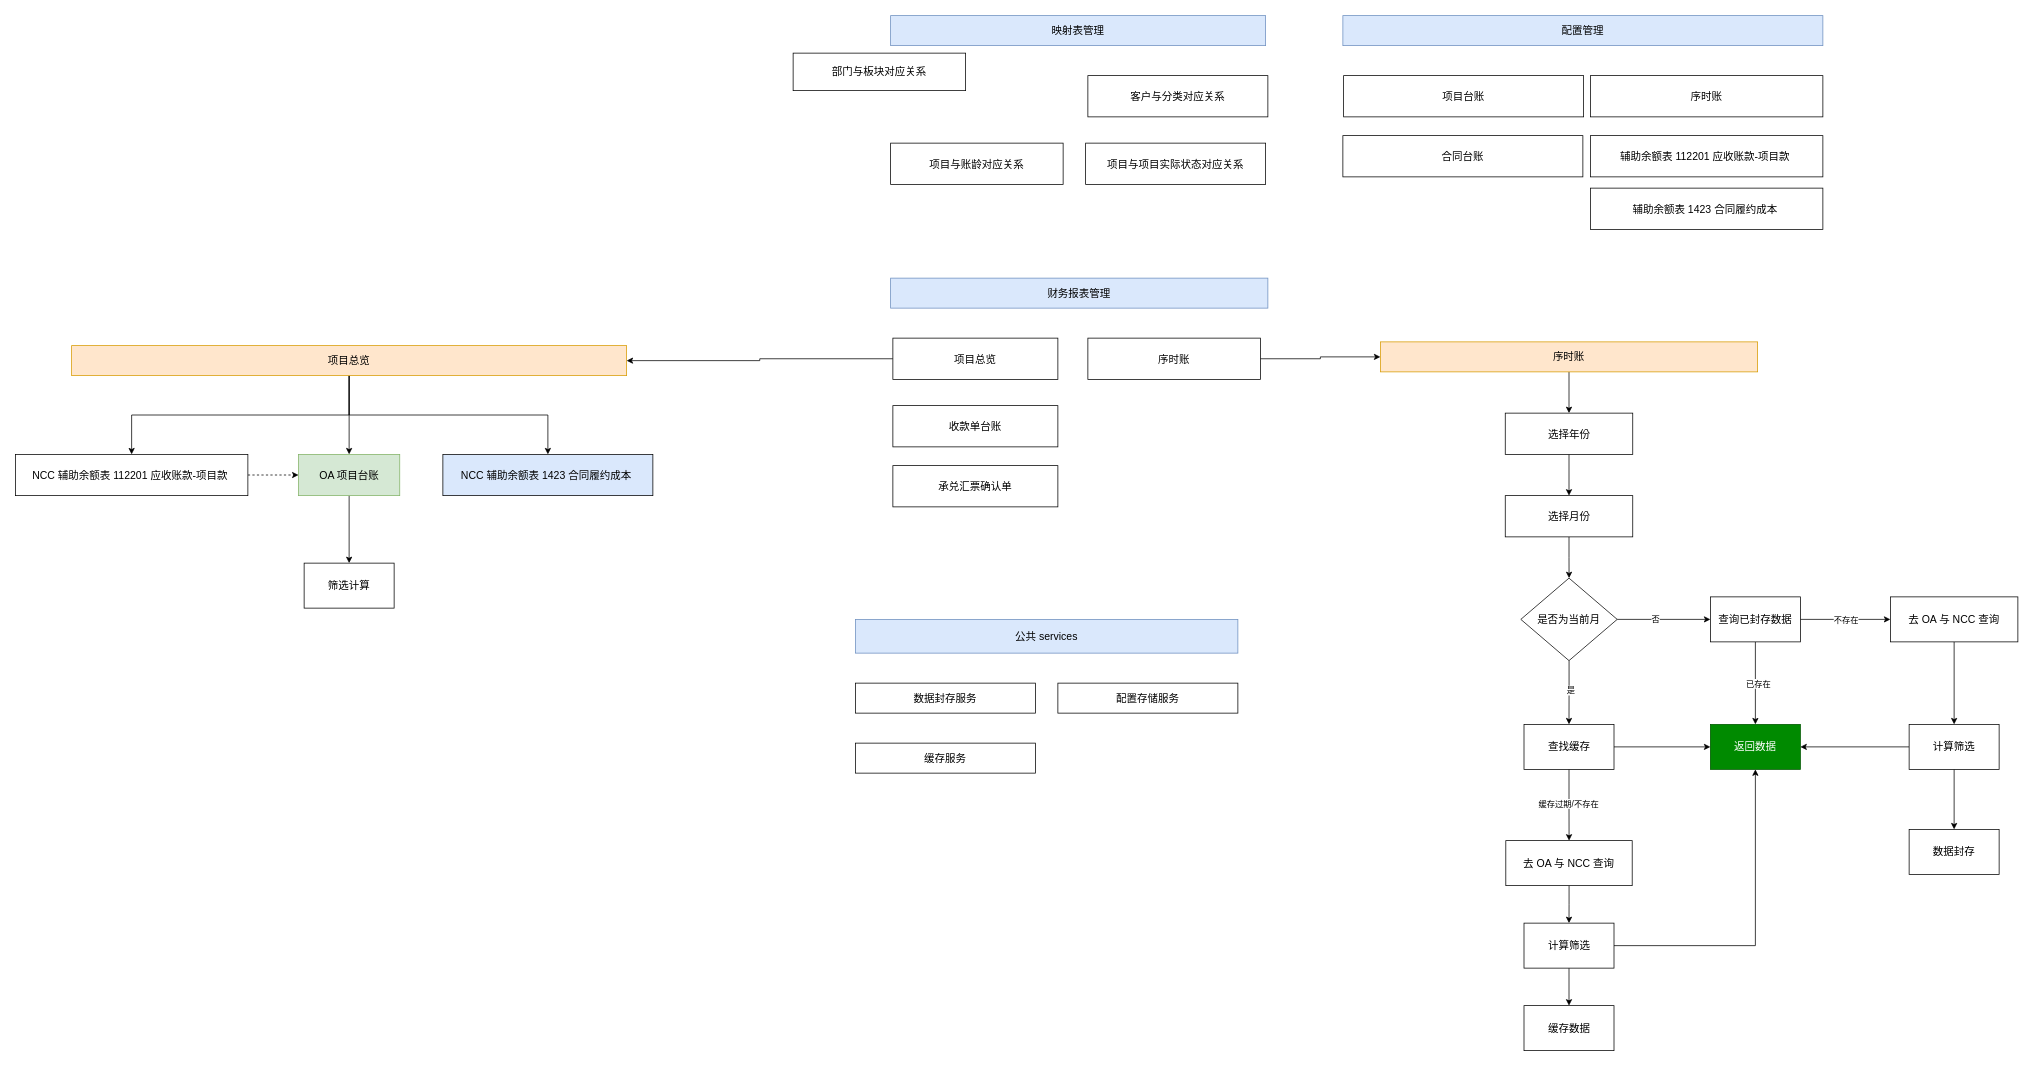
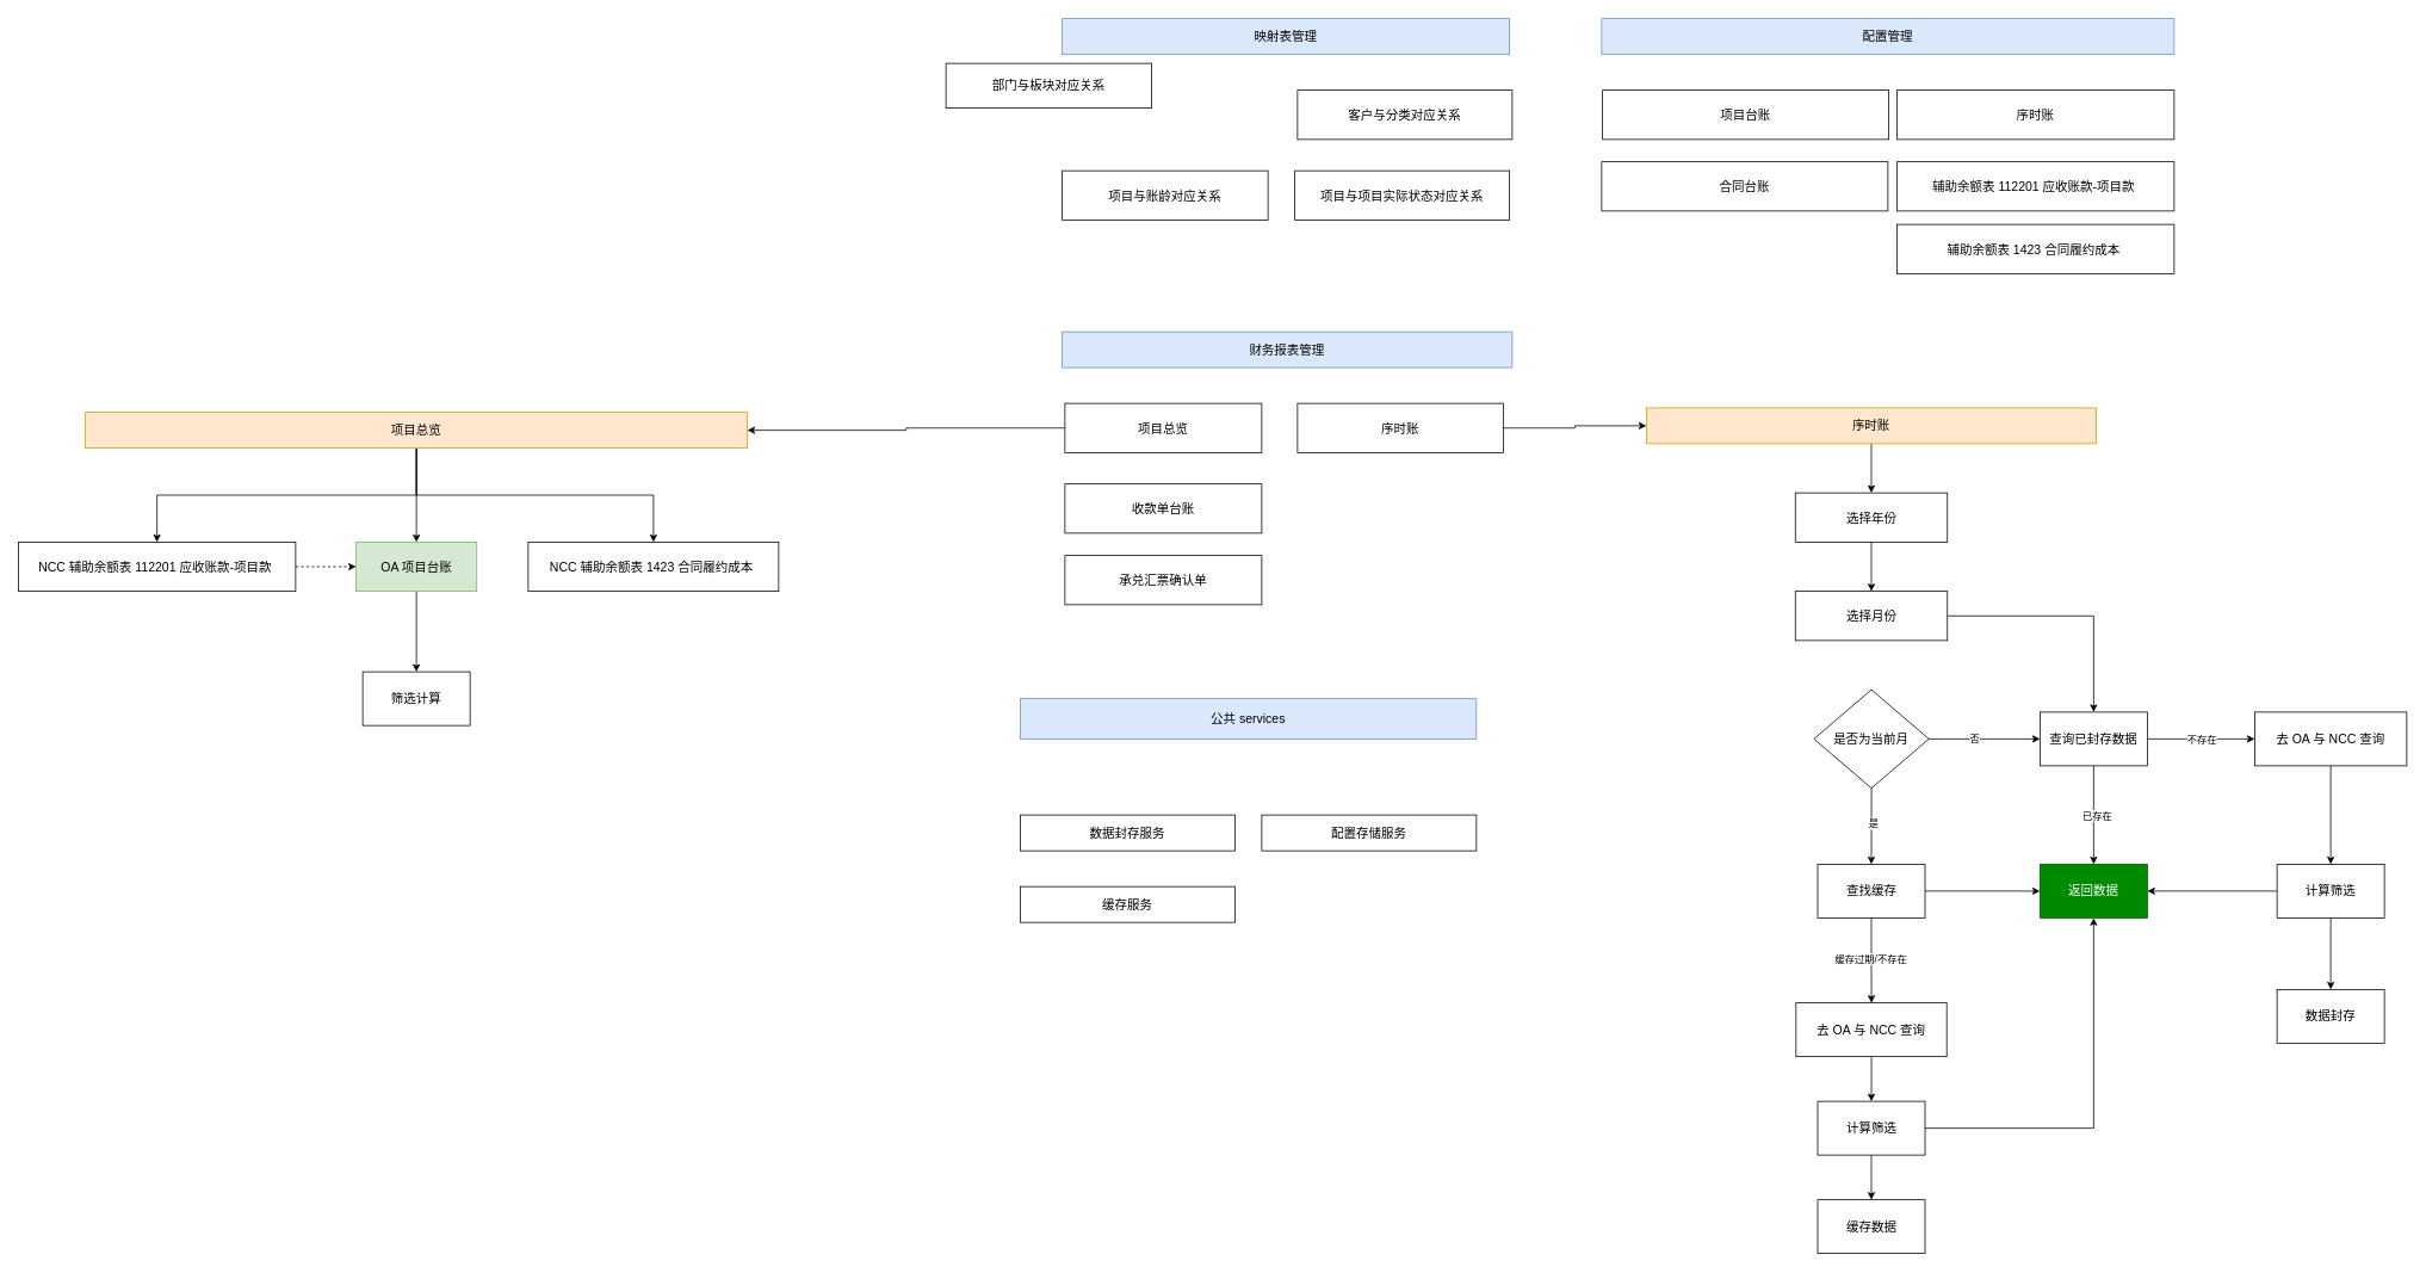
  <mxCell id="0" />
  <mxCell id="1" parent="0" />
  <mxCell id="2" value="映射表管理" style="rounded=0;whiteSpace=wrap;html=1;fillColor=#dae8fc;strokeColor=#6c8ebf;fontSize=14;" vertex="1" parent="1"><mxGeometry x="1187" y="20" width="500" height="40" as="geometry" /></mxCell>
  <mxCell id="3" value="财务报表管理" style="rounded=0;whiteSpace=wrap;html=1;fillColor=#dae8fc;strokeColor=#6c8ebf;fontSize=14;" vertex="1" parent="1"><mxGeometry x="1187" y="370" width="503" height="40" as="geometry" /></mxCell>
  <mxCell id="4" value="部门与板块对应关系" style="rounded=0;whiteSpace=wrap;html=1;fontSize=14;" vertex="1" parent="1"><mxGeometry x="1057" y="70" width="230" height="50" as="geometry" /></mxCell>
  <mxCell id="5" value="客户与分类对应关系" style="whiteSpace=wrap;html=1;rounded=0;fontSize=14;" vertex="1" parent="1"><mxGeometry x="1450" y="100" width="240" height="55" as="geometry" /></mxCell>
  <mxCell id="6" value="" style="edgeStyle=orthogonalEdgeStyle;rounded=0;orthogonalLoop=1;jettySize=auto;html=1;fontSize=14;" edge="1" parent="1" source="7" target="19"><mxGeometry relative="1" as="geometry" /></mxCell>
  <mxCell id="7" value="选择年份" style="whiteSpace=wrap;html=1;rounded=0;fontSize=14;" vertex="1" parent="1"><mxGeometry x="2006.5" y="550" width="170" height="55" as="geometry" /></mxCell>
  <mxCell id="8" value="承兑汇票确认单" style="whiteSpace=wrap;html=1;rounded=0;fontSize=14;" vertex="1" parent="1"><mxGeometry x="1190" y="620" width="220" height="55" as="geometry" /></mxCell>
  <mxCell id="9" value="收款单台账" style="whiteSpace=wrap;html=1;rounded=0;fontSize=14;" vertex="1" parent="1"><mxGeometry x="1190" y="540" width="220" height="55" as="geometry" /></mxCell>
  <mxCell id="10" style="edgeStyle=orthogonalEdgeStyle;rounded=0;orthogonalLoop=1;jettySize=auto;html=1;entryX=0;entryY=0.5;entryDx=0;entryDy=0;" edge="1" parent="1" source="11" target="17"><mxGeometry relative="1" as="geometry" /></mxCell>
  <mxCell id="11" value="序时账" style="whiteSpace=wrap;html=1;rounded=0;fontSize=14;" vertex="1" parent="1"><mxGeometry x="1450" y="450" width="230" height="55" as="geometry" /></mxCell>
  <mxCell id="12" style="edgeStyle=orthogonalEdgeStyle;rounded=0;orthogonalLoop=1;jettySize=auto;html=1;exitX=0;exitY=0.5;exitDx=0;exitDy=0;entryX=1;entryY=0.5;entryDx=0;entryDy=0;" edge="1" parent="1" source="13" target="54"><mxGeometry relative="1" as="geometry" /></mxCell>
  <mxCell id="13" value="项目总览" style="whiteSpace=wrap;html=1;rounded=0;fontSize=14;" vertex="1" parent="1"><mxGeometry x="1190" y="450" width="220" height="55" as="geometry" /></mxCell>
  <mxCell id="14" value="项目与项目实际状态对应关系" style="whiteSpace=wrap;html=1;rounded=0;fontSize=14;" vertex="1" parent="1"><mxGeometry x="1447" y="190" width="240" height="55" as="geometry" /></mxCell>
  <mxCell id="15" value="项目与账龄对应关系" style="whiteSpace=wrap;html=1;rounded=0;fontSize=14;" vertex="1" parent="1"><mxGeometry x="1187" y="190" width="230" height="55" as="geometry" /></mxCell>
  <mxCell id="16" style="edgeStyle=orthogonalEdgeStyle;rounded=0;orthogonalLoop=1;jettySize=auto;html=1;entryX=0.5;entryY=0;entryDx=0;entryDy=0;fontSize=14;" edge="1" parent="1" source="17" target="7"><mxGeometry relative="1" as="geometry" /></mxCell>
  <mxCell id="17" value="序时账" style="rounded=0;whiteSpace=wrap;html=1;fillColor=#ffe6cc;strokeColor=#d79b00;fontSize=14;" vertex="1" parent="1"><mxGeometry x="1840" y="455" width="503" height="40" as="geometry" /></mxCell>
- <mxCell id="18" style="edgeStyle=orthogonalEdgeStyle;rounded=0;orthogonalLoop=1;jettySize=auto;html=1;fontSize=14;" edge="1" parent="1" source="19" target="24"><mxGeometry relative="1" as="geometry" /></mxCell>
+ <mxCell id="18" style="edgeStyle=orthogonalEdgeStyle;rounded=0;orthogonalLoop=1;jettySize=auto;html=1;fontSize=14;" edge="1" parent="1" source="19" target="29"><mxGeometry relative="1" as="geometry" /></mxCell>
  <mxCell id="19" value="选择月份" style="whiteSpace=wrap;html=1;rounded=0;fontSize=14;" vertex="1" parent="1"><mxGeometry x="2006.5" y="660" width="170" height="55" as="geometry" /></mxCell>
  <mxCell id="20" value="" style="edgeStyle=orthogonalEdgeStyle;rounded=0;orthogonalLoop=1;jettySize=auto;html=1;" edge="1" parent="1" source="24" target="29"><mxGeometry relative="1" as="geometry" /></mxCell>
  <mxCell id="21" value="否" style="edgeLabel;html=1;align=center;verticalAlign=middle;resizable=0;points=[];" vertex="1" connectable="0" parent="20"><mxGeometry x="-0.187" y="1" relative="1" as="geometry"><mxPoint as="offset" /></mxGeometry></mxCell>
  <mxCell id="22" value="" style="edgeStyle=orthogonalEdgeStyle;rounded=0;orthogonalLoop=1;jettySize=auto;html=1;" edge="1" parent="1" source="24" target="33"><mxGeometry relative="1" as="geometry" /></mxCell>
  <mxCell id="23" value="是" style="edgeLabel;html=1;align=center;verticalAlign=middle;resizable=0;points=[];" vertex="1" connectable="0" parent="22"><mxGeometry x="-0.067" y="2" relative="1" as="geometry"><mxPoint as="offset" /></mxGeometry></mxCell>
  <mxCell id="24" value="是否为当前月" style="rhombus;whiteSpace=wrap;html=1;fontSize=14;" vertex="1" parent="1"><mxGeometry x="2027.25" y="770" width="128.5" height="110" as="geometry" /></mxCell>
  <mxCell id="25" style="edgeStyle=orthogonalEdgeStyle;rounded=0;orthogonalLoop=1;jettySize=auto;html=1;entryX=0.5;entryY=0;entryDx=0;entryDy=0;" edge="1" parent="1" source="29" target="40"><mxGeometry relative="1" as="geometry" /></mxCell>
  <mxCell id="26" value="已存在" style="edgeLabel;html=1;align=center;verticalAlign=middle;resizable=0;points=[];" vertex="1" connectable="0" parent="25"><mxGeometry x="0.255" y="2" relative="1" as="geometry"><mxPoint x="1" y="-14" as="offset" /></mxGeometry></mxCell>
  <mxCell id="27" value="" style="edgeStyle=orthogonalEdgeStyle;rounded=0;orthogonalLoop=1;jettySize=auto;html=1;" edge="1" parent="1" source="29" target="42"><mxGeometry relative="1" as="geometry" /></mxCell>
  <mxCell id="28" value="不存在" style="edgeLabel;html=1;align=center;verticalAlign=middle;resizable=0;points=[];" vertex="1" connectable="0" parent="27"><mxGeometry x="-0.217" y="-4" relative="1" as="geometry"><mxPoint x="13" y="-4" as="offset" /></mxGeometry></mxCell>
  <mxCell id="29" value="查询已封存数据" style="whiteSpace=wrap;html=1;fontSize=14;" vertex="1" parent="1"><mxGeometry x="2280" y="795" width="120" height="60" as="geometry" /></mxCell>
  <mxCell id="30" value="" style="edgeStyle=orthogonalEdgeStyle;rounded=0;orthogonalLoop=1;jettySize=auto;html=1;" edge="1" parent="1" source="33" target="35"><mxGeometry relative="1" as="geometry" /></mxCell>
  <mxCell id="31" value="缓存过期/不存在" style="edgeLabel;html=1;align=center;verticalAlign=middle;resizable=0;points=[];" vertex="1" connectable="0" parent="30"><mxGeometry x="-0.054" y="-1" relative="1" as="geometry"><mxPoint as="offset" /></mxGeometry></mxCell>
  <mxCell id="32" value="" style="edgeStyle=orthogonalEdgeStyle;rounded=0;orthogonalLoop=1;jettySize=auto;html=1;" edge="1" parent="1" source="33" target="40"><mxGeometry relative="1" as="geometry" /></mxCell>
  <mxCell id="33" value="查找缓存" style="whiteSpace=wrap;html=1;fontSize=14;" vertex="1" parent="1"><mxGeometry x="2031.5" y="965" width="120" height="60" as="geometry" /></mxCell>
  <mxCell id="34" value="" style="edgeStyle=orthogonalEdgeStyle;rounded=0;orthogonalLoop=1;jettySize=auto;html=1;" edge="1" parent="1" source="35" target="38"><mxGeometry relative="1" as="geometry" /></mxCell>
  <mxCell id="35" value="去 OA 与 NCC 查询" style="whiteSpace=wrap;html=1;fontSize=14;" vertex="1" parent="1"><mxGeometry x="2007.25" y="1120" width="168.5" height="60" as="geometry" /></mxCell>
  <mxCell id="36" value="" style="edgeStyle=orthogonalEdgeStyle;rounded=0;orthogonalLoop=1;jettySize=auto;html=1;" edge="1" parent="1" source="38" target="39"><mxGeometry relative="1" as="geometry" /></mxCell>
  <mxCell id="37" style="edgeStyle=orthogonalEdgeStyle;rounded=0;orthogonalLoop=1;jettySize=auto;html=1;entryX=0.5;entryY=1;entryDx=0;entryDy=0;" edge="1" parent="1" source="38" target="40"><mxGeometry relative="1" as="geometry" /></mxCell>
  <mxCell id="38" value="计算筛选" style="whiteSpace=wrap;html=1;fontSize=14;" vertex="1" parent="1"><mxGeometry x="2031.5" y="1230" width="120" height="60" as="geometry" /></mxCell>
  <mxCell id="39" value="缓存数据" style="whiteSpace=wrap;html=1;fontSize=14;" vertex="1" parent="1"><mxGeometry x="2031.5" y="1340" width="120" height="60" as="geometry" /></mxCell>
  <mxCell id="40" value="返回数据" style="whiteSpace=wrap;html=1;fontSize=14;fillColor=#008a00;fontColor=#ffffff;strokeColor=#005700;" vertex="1" parent="1"><mxGeometry x="2280" y="965" width="120" height="60" as="geometry" /></mxCell>
  <mxCell id="41" value="" style="edgeStyle=orthogonalEdgeStyle;rounded=0;orthogonalLoop=1;jettySize=auto;html=1;" edge="1" parent="1" source="42" target="45"><mxGeometry relative="1" as="geometry" /></mxCell>
  <mxCell id="42" value="去 OA 与 NCC 查询" style="whiteSpace=wrap;html=1;fontSize=14;" vertex="1" parent="1"><mxGeometry x="2520" y="795" width="170" height="60" as="geometry" /></mxCell>
  <mxCell id="43" style="edgeStyle=orthogonalEdgeStyle;rounded=0;orthogonalLoop=1;jettySize=auto;html=1;entryX=1;entryY=0.5;entryDx=0;entryDy=0;" edge="1" parent="1" source="45" target="40"><mxGeometry relative="1" as="geometry" /></mxCell>
  <mxCell id="44" value="" style="edgeStyle=orthogonalEdgeStyle;rounded=0;orthogonalLoop=1;jettySize=auto;html=1;" edge="1" parent="1" source="45" target="46"><mxGeometry relative="1" as="geometry" /></mxCell>
  <mxCell id="45" value="计算筛选" style="whiteSpace=wrap;html=1;fontSize=14;" vertex="1" parent="1"><mxGeometry x="2545" y="965" width="120" height="60" as="geometry" /></mxCell>
  <mxCell id="46" value="数据封存" style="whiteSpace=wrap;html=1;fontSize=14;" vertex="1" parent="1"><mxGeometry x="2545" y="1105" width="120" height="60" as="geometry" /></mxCell>
- <mxCell id="47" value="公共 services" style="rounded=0;whiteSpace=wrap;html=1;fillColor=#dae8fc;strokeColor=#6c8ebf;fontSize=14;" vertex="1" parent="1"><mxGeometry x="1140" y="825" width="510" height="45" as="geometry" /></mxCell>
+ <mxCell id="47" value="公共 services" style="rounded=0;whiteSpace=wrap;html=1;fillColor=#dae8fc;strokeColor=#6c8ebf;fontSize=14;" vertex="1" parent="1"><mxGeometry x="1140" y="780" width="510" height="45" as="geometry" /></mxCell>
  <mxCell id="48" value="数据封存服务" style="whiteSpace=wrap;html=1;rounded=0;fontSize=14;" vertex="1" parent="1"><mxGeometry x="1140" y="910" width="240" height="40" as="geometry" /></mxCell>
  <mxCell id="49" value="配置存储服务" style="whiteSpace=wrap;html=1;rounded=0;fontSize=14;" vertex="1" parent="1"><mxGeometry x="1410" y="910" width="240" height="40" as="geometry" /></mxCell>
  <mxCell id="50" value="缓存服务" style="whiteSpace=wrap;html=1;rounded=0;fontSize=14;" vertex="1" parent="1"><mxGeometry x="1140" y="990" width="240" height="40" as="geometry" /></mxCell>
  <mxCell id="51" style="edgeStyle=orthogonalEdgeStyle;rounded=0;orthogonalLoop=1;jettySize=auto;html=1;entryX=0.5;entryY=0;entryDx=0;entryDy=0;" edge="1" parent="1" source="54" target="62"><mxGeometry relative="1" as="geometry" /></mxCell>
  <mxCell id="52" style="edgeStyle=orthogonalEdgeStyle;rounded=0;orthogonalLoop=1;jettySize=auto;html=1;exitX=0.5;exitY=1;exitDx=0;exitDy=0;entryX=0.5;entryY=0;entryDx=0;entryDy=0;" edge="1" parent="1" source="54" target="63"><mxGeometry relative="1" as="geometry" /></mxCell>
  <mxCell id="53" style="edgeStyle=orthogonalEdgeStyle;rounded=0;orthogonalLoop=1;jettySize=auto;html=1;exitX=0.5;exitY=1;exitDx=0;exitDy=0;entryX=0.5;entryY=0;entryDx=0;entryDy=0;" edge="1" parent="1" source="54" target="65"><mxGeometry relative="1" as="geometry" /></mxCell>
  <mxCell id="54" value="项目总览" style="rounded=0;whiteSpace=wrap;html=1;fillColor=#ffe6cc;strokeColor=#d79b00;fontSize=14;" vertex="1" parent="1"><mxGeometry x="95" y="460" width="740" height="40" as="geometry" /></mxCell>
  <mxCell id="55" value="配置管理" style="rounded=0;whiteSpace=wrap;html=1;fillColor=#dae8fc;strokeColor=#6c8ebf;fontSize=14;" vertex="1" parent="1"><mxGeometry x="1790" y="20" width="640" height="40" as="geometry" /></mxCell>
  <mxCell id="56" value="项目台账" style="whiteSpace=wrap;html=1;rounded=0;fontSize=14;" vertex="1" parent="1"><mxGeometry x="1791" y="100" width="320" height="55" as="geometry" /></mxCell>
  <mxCell id="57" value="序时账" style="whiteSpace=wrap;html=1;rounded=0;fontSize=14;" vertex="1" parent="1"><mxGeometry x="2120" y="100" width="310" height="55" as="geometry" /></mxCell>
  <mxCell id="58" value="合同台账" style="whiteSpace=wrap;html=1;rounded=0;fontSize=14;" vertex="1" parent="1"><mxGeometry x="1790" y="180" width="320" height="55" as="geometry" /></mxCell>
  <mxCell id="59" value="辅助余额表&amp;nbsp;112201 应收账款-项目款&lt;span style=&quot;background-color: initial;&quot;&gt;&amp;nbsp;&lt;/span&gt;" style="whiteSpace=wrap;html=1;rounded=0;fontSize=14;" vertex="1" parent="1"><mxGeometry x="2120" y="180" width="310" height="55" as="geometry" /></mxCell>
  <mxCell id="60" value="辅助余额表&amp;nbsp;1423 合同履约成本&lt;span style=&quot;background-color: initial;&quot;&gt;&amp;nbsp;&lt;/span&gt;" style="whiteSpace=wrap;html=1;rounded=0;fontSize=14;" vertex="1" parent="1"><mxGeometry x="2120" y="250" width="310" height="55" as="geometry" /></mxCell>
  <mxCell id="61" style="edgeStyle=orthogonalEdgeStyle;rounded=0;orthogonalLoop=1;jettySize=auto;html=1;exitX=1;exitY=0.5;exitDx=0;exitDy=0;entryX=0;entryY=0.5;entryDx=0;entryDy=0;dashed=1;" edge="1" parent="1" source="62" target="65"><mxGeometry relative="1" as="geometry" /></mxCell>
  <mxCell id="62" value="NCC 辅助余额表&amp;nbsp;112201 应收账款-项目款&lt;span style=&quot;background-color: initial;&quot;&gt;&amp;nbsp;&lt;/span&gt;" style="whiteSpace=wrap;html=1;rounded=0;fontSize=14;" vertex="1" parent="1"><mxGeometry x="20" y="605" width="310" height="55" as="geometry" /></mxCell>
- <mxCell id="63" value="NCC 辅助余额表&amp;nbsp;1423 合同履约成本&lt;span style=&quot;background-color: initial;&quot;&gt;&amp;nbsp;&lt;/span&gt;" style="whiteSpace=wrap;html=1;rounded=0;fontSize=14;fillColor=#dae8fc;" vertex="1" parent="1"><mxGeometry x="590" y="605" width="280" height="55" as="geometry" /></mxCell>
+ <mxCell id="63" value="NCC 辅助余额表&amp;nbsp;1423 合同履约成本&lt;span style=&quot;background-color: initial;&quot;&gt;&amp;nbsp;&lt;/span&gt;" style="whiteSpace=wrap;html=1;rounded=0;fontSize=14;" vertex="1" parent="1"><mxGeometry x="590" y="605" width="280" height="55" as="geometry" /></mxCell>
  <mxCell id="64" value="" style="edgeStyle=orthogonalEdgeStyle;rounded=0;orthogonalLoop=1;jettySize=auto;html=1;" edge="1" parent="1" source="65" target="66"><mxGeometry relative="1" as="geometry" /></mxCell>
  <mxCell id="65" value="OA 项目台账" style="whiteSpace=wrap;html=1;rounded=0;fontSize=14;fillColor=#d5e8d4;strokeColor=#82b366;" vertex="1" parent="1"><mxGeometry x="397.5" y="605" width="135" height="55" as="geometry" /></mxCell>
  <mxCell id="66" value="筛选计算" style="whiteSpace=wrap;html=1;fontSize=14;rounded=0;" vertex="1" parent="1"><mxGeometry x="405" y="750" width="120" height="60" as="geometry" /></mxCell>
